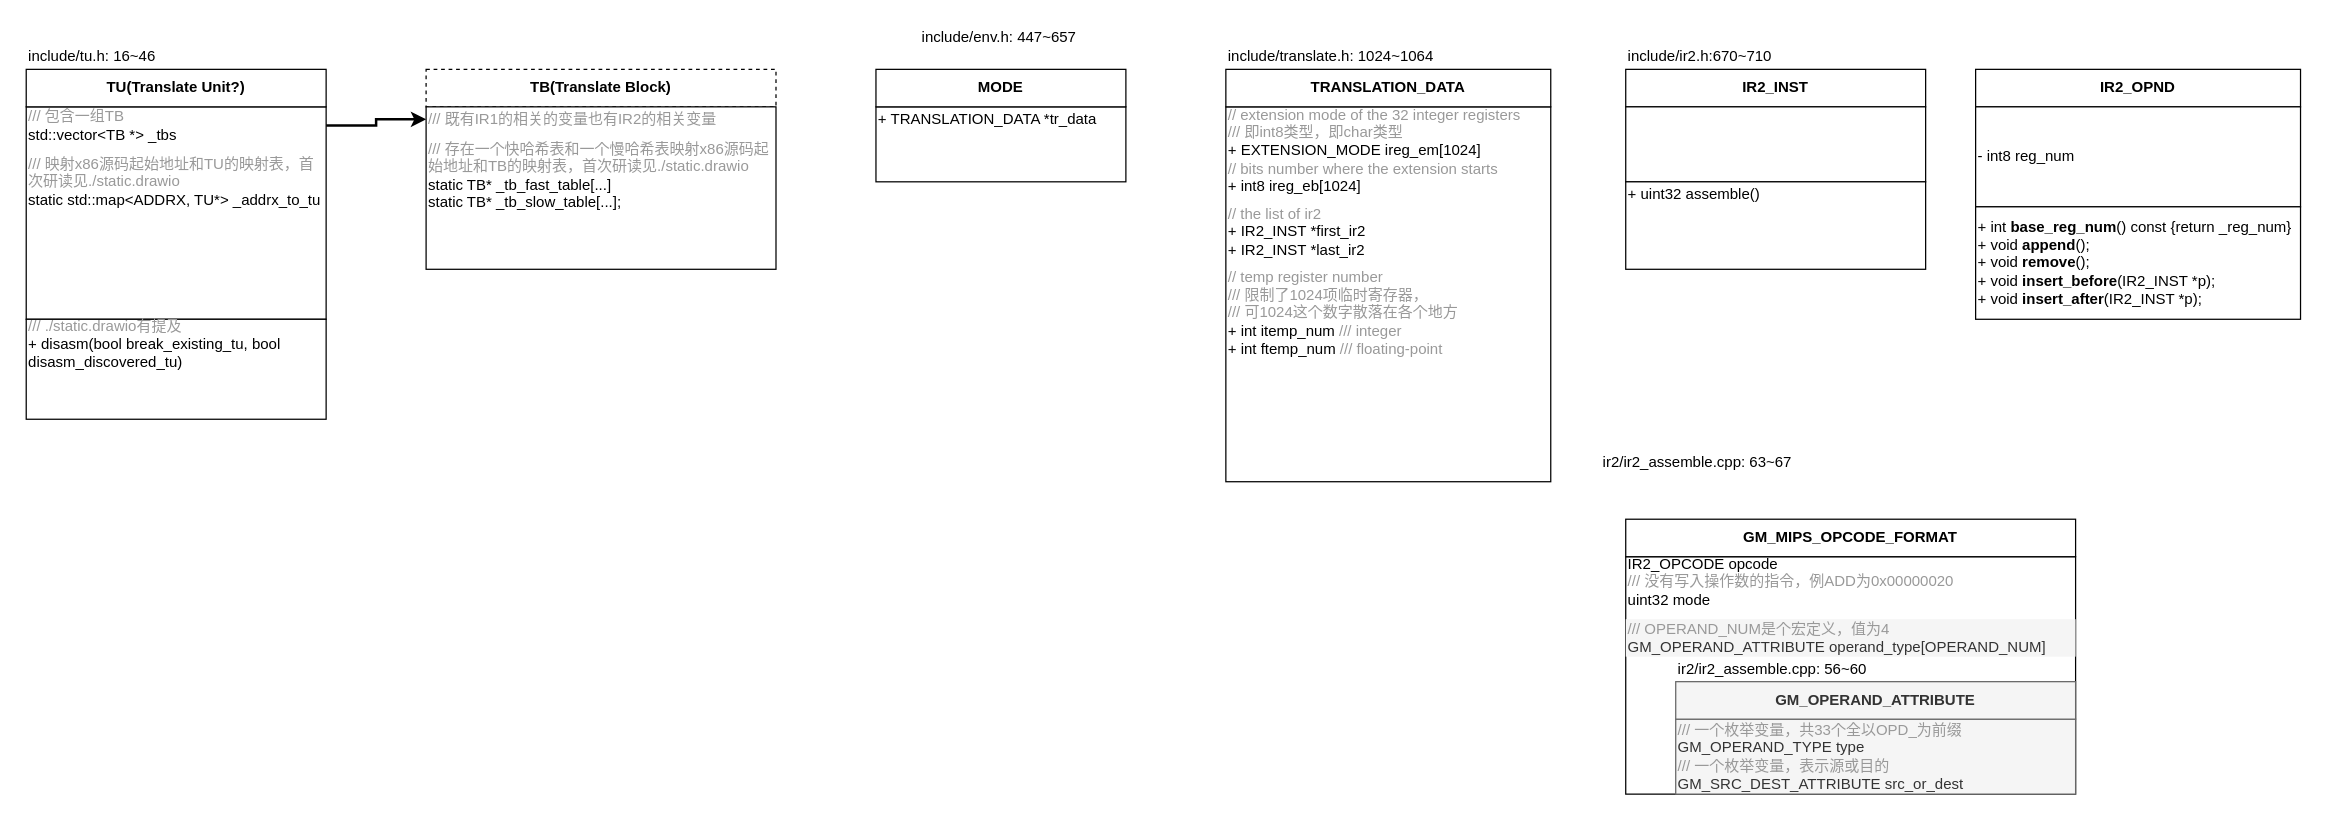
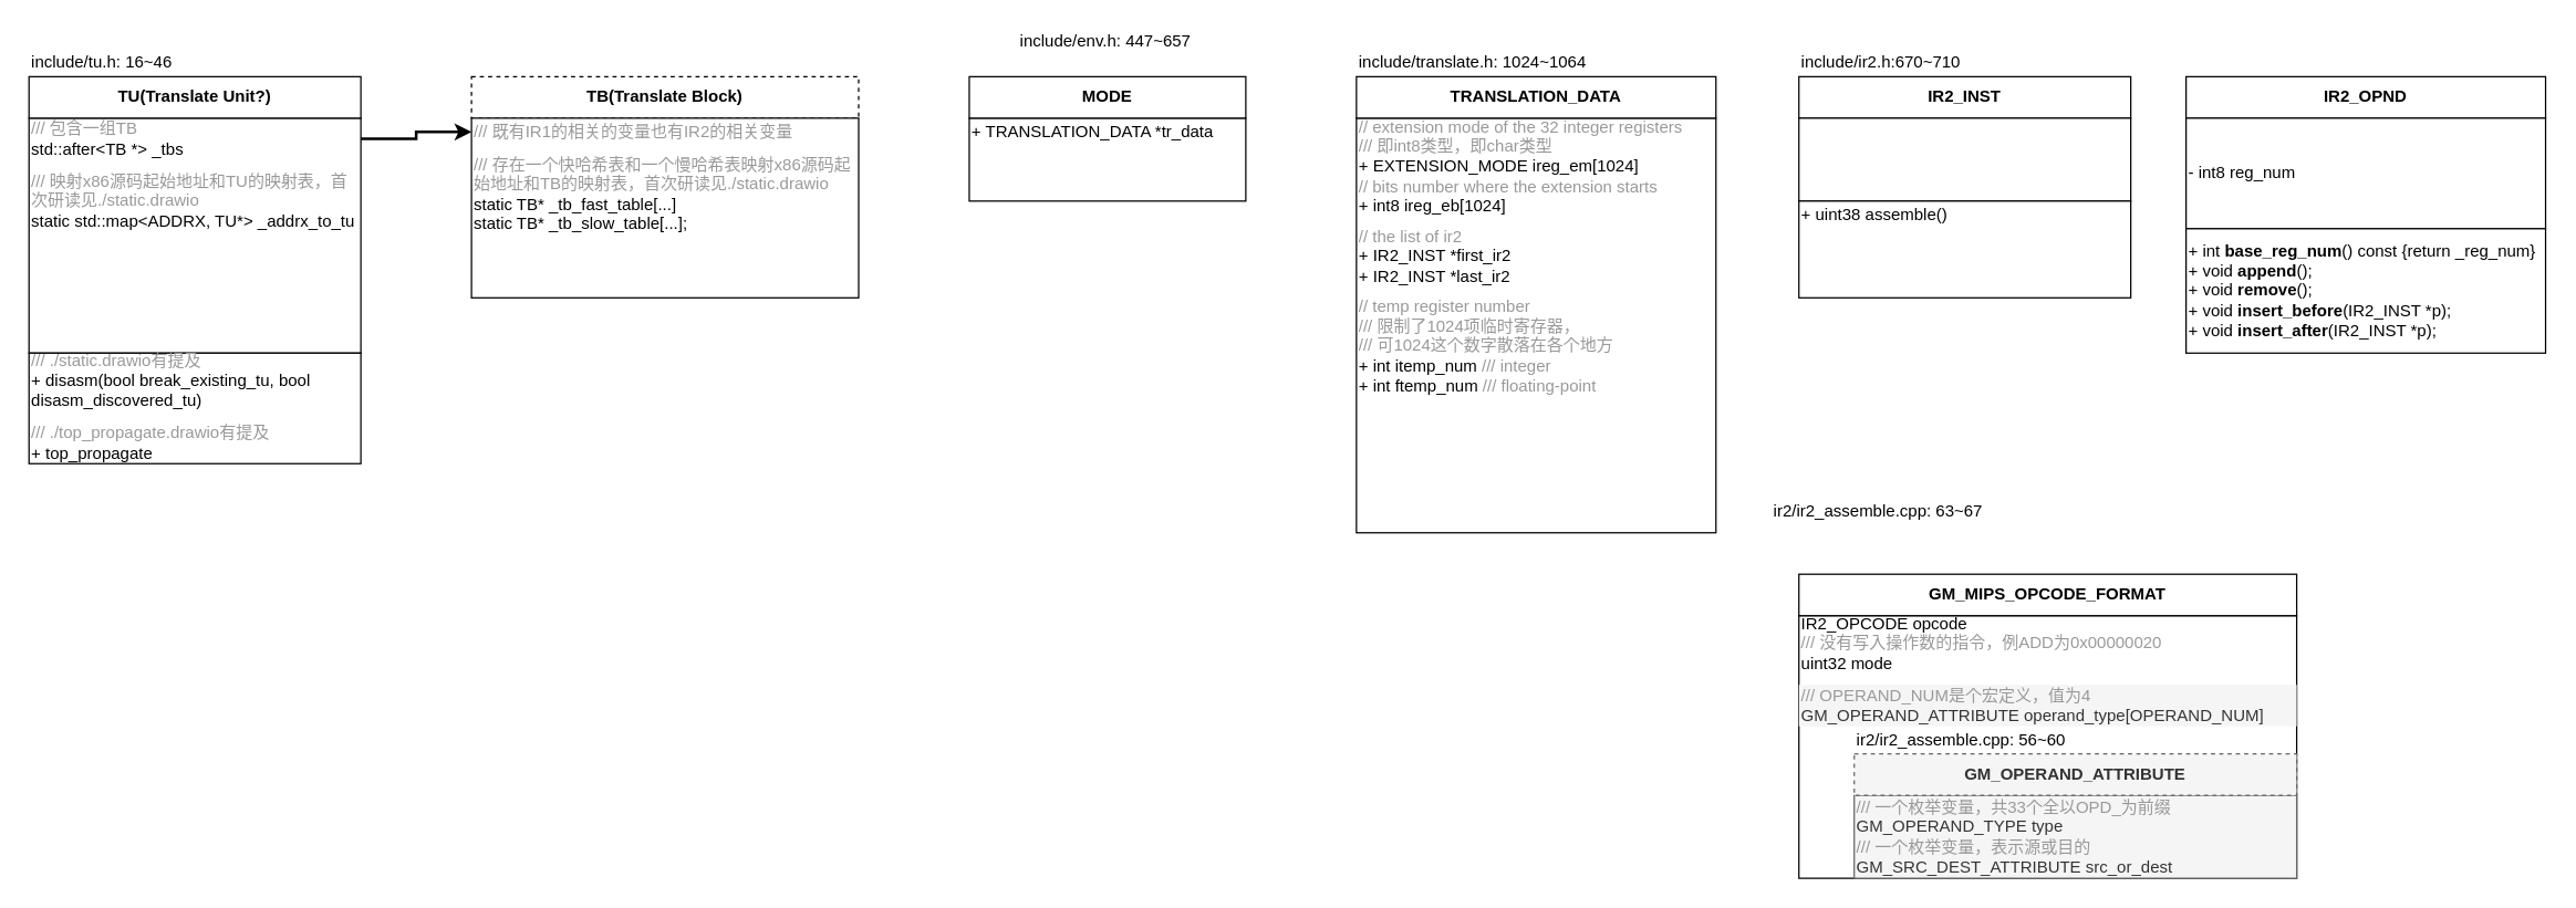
  <mxCell id="0" />
  <mxCell id="1" parent="0" />
  <mxCell id="2" value="" style="rounded=0;whiteSpace=wrap;html=1;fillColor=#ffffff;" parent="1" vertex="1"><mxGeometry x="1300" y="445" width="360" height="190" as="geometry" /></mxCell>
  <mxCell id="3" value="" style="rounded=0;whiteSpace=wrap;html=1;fillColor=#ffffff;" parent="1" vertex="1"><mxGeometry x="980" y="85" width="260" height="300" as="geometry" /></mxCell>
  <mxCell id="4" value="" style="rounded=0;whiteSpace=wrap;html=1;" parent="1" vertex="1"><mxGeometry x="700" y="85" width="200" height="60" as="geometry" /></mxCell>
  <mxCell id="5" value="&lt;font color=&quot;#999999&quot;&gt;// extension mode of the 32 integer registers&lt;br&gt;/// 即int8类型，即char类型&lt;/font&gt;&lt;br style=&quot;padding: 0px ; margin: 0px&quot;&gt;+ EXTENSION_MODE ireg_em[1024]&lt;br style=&quot;padding: 0px ; margin: 0px&quot;&gt;&lt;font color=&quot;#999999&quot;&gt;// bits number where the extension starts&lt;br style=&quot;padding: 0px ; margin: 0px&quot;&gt;&lt;/font&gt;+ int8 ireg_eb[1024]" style="rounded=0;whiteSpace=wrap;html=1;fontColor=#000000;align=left;fillColor=none;strokeColor=none;" parent="1" vertex="1"><mxGeometry x="980" y="85" width="260" height="70" as="geometry" /></mxCell>
  <mxCell id="6" value="&lt;b&gt;TRANSLATION_DATA&lt;/b&gt;" style="rounded=0;whiteSpace=wrap;html=1;fontColor=#000000;" parent="1" vertex="1"><mxGeometry x="980" y="55" width="260" height="30" as="geometry" /></mxCell>
  <mxCell id="7" value="&lt;b&gt;IR2_OPND&lt;/b&gt;" style="rounded=0;whiteSpace=wrap;html=1;fontColor=#000000;" parent="1" vertex="1"><mxGeometry x="1580" y="55" width="260" height="30" as="geometry" /></mxCell>
  <mxCell id="8" value="- int8 reg_num" style="rounded=0;whiteSpace=wrap;html=1;fontColor=#000000;align=left;" parent="1" vertex="1"><mxGeometry x="1580" y="85" width="260" height="80" as="geometry" /></mxCell>
  <mxCell id="9" value="+ int &lt;b&gt;base_reg_num&lt;/b&gt;() const {return _reg_num}&lt;br&gt;+ void &lt;b&gt;append&lt;/b&gt;();&lt;br&gt;+ void &lt;b&gt;remove&lt;/b&gt;();&lt;br&gt;+ void &lt;b&gt;insert_before&lt;/b&gt;(IR2_INST *p);&lt;br&gt;+ void &lt;b&gt;insert_after&lt;/b&gt;(IR2_INST *p);" style="rounded=0;whiteSpace=wrap;html=1;fontColor=#000000;align=left;" parent="1" vertex="1"><mxGeometry x="1580" y="165" width="260" height="90" as="geometry" /></mxCell>
  <mxCell id="10" value="include/translate.h: 1024~1064" style="text;html=1;resizable=0;points=[];autosize=1;align=left;verticalAlign=top;spacingTop=-4;fontColor=#000000;" parent="1" vertex="1"><mxGeometry x="980" y="35" width="180" height="20" as="geometry" /></mxCell>
  <mxCell id="11" value="&lt;b&gt;MODE&lt;/b&gt;" style="rounded=0;whiteSpace=wrap;html=1;" parent="1" vertex="1"><mxGeometry x="700" y="55" width="200" height="30" as="geometry" /></mxCell>
  <mxCell id="12" value="+ TRANSLATION_DATA *tr_data" style="rounded=0;whiteSpace=wrap;html=1;strokeColor=none;fillColor=none;align=left;" parent="1" vertex="1"><mxGeometry x="700" y="85" width="200" height="20" as="geometry" /></mxCell>
  <mxCell id="13" value="&lt;font color=&quot;#999999&quot;&gt;// temp register number&lt;br&gt;/// 限制了1024项临时寄存器，&lt;br&gt;/// 可1024这个数字散落在各个地方&lt;/font&gt;&lt;br&gt;+ int itemp_num &lt;font color=&quot;#999999&quot;&gt;/// integer&lt;/font&gt;&lt;br&gt;+ int ftemp_num &lt;font color=&quot;#999999&quot;&gt;/// floating-point&lt;/font&gt;" style="rounded=0;whiteSpace=wrap;html=1;fontColor=#000000;align=left;fillColor=none;strokeColor=none;" parent="1" vertex="1"><mxGeometry x="980" y="215" width="260" height="70" as="geometry" /></mxCell>
  <mxCell id="14" value="&lt;font color=&quot;#999999&quot;&gt;// the list of ir2&lt;/font&gt;&lt;br&gt;+ IR2_INST *first_ir2&lt;br&gt;+ IR2_INST *last_ir2&lt;br&gt;" style="rounded=0;whiteSpace=wrap;html=1;fillColor=none;align=left;strokeColor=none;" parent="1" vertex="1"><mxGeometry x="980" y="165" width="260" height="40" as="geometry" /></mxCell>
  <mxCell id="15" value="include/env.h: 447~657" style="text;html=1;resizable=0;points=[];autosize=1;align=left;verticalAlign=top;spacingTop=-4;" parent="1" vertex="1"><mxGeometry x="735" y="20" width="140" height="20" as="geometry" /></mxCell>
  <mxCell id="16" value="&lt;b&gt;IR2_INST&lt;/b&gt;" style="rounded=0;whiteSpace=wrap;html=1;fillColor=#ffffff;" parent="1" vertex="1"><mxGeometry x="1300" y="55" width="240" height="30" as="geometry" /></mxCell>
  <mxCell id="17" value="" style="rounded=0;whiteSpace=wrap;html=1;fillColor=#ffffff;" parent="1" vertex="1"><mxGeometry x="1300" y="85" width="240" height="60" as="geometry" /></mxCell>
  <mxCell id="18" value="" style="rounded=0;whiteSpace=wrap;html=1;fillColor=#ffffff;" parent="1" vertex="1"><mxGeometry x="1300" y="145" width="240" height="70" as="geometry" /></mxCell>
- <mxCell id="19" value="+ uint32 assemble()" style="rounded=0;whiteSpace=wrap;html=1;fillColor=none;strokeColor=none;align=left;" parent="1" vertex="1"><mxGeometry x="1300" y="145" width="240" height="20" as="geometry" /></mxCell>
+ <mxCell id="19" value="+ uint38 assemble()" style="rounded=0;whiteSpace=wrap;html=1;fillColor=none;strokeColor=none;align=left;" parent="1" vertex="1"><mxGeometry x="1300" y="145" width="240" height="20" as="geometry" /></mxCell>
  <mxCell id="20" value="include/ir2.h:670~710" style="text;html=1;resizable=0;points=[];autosize=1;align=left;verticalAlign=top;spacingTop=-4;" parent="1" vertex="1"><mxGeometry x="1300" y="35" width="130" height="20" as="geometry" /></mxCell>
  <mxCell id="21" value="&lt;b&gt;GM_MIPS_OPCODE_FORMAT&lt;/b&gt;" style="rounded=0;whiteSpace=wrap;html=1;fillColor=#ffffff;" parent="1" vertex="1"><mxGeometry x="1300" y="415" width="360" height="30" as="geometry" /></mxCell>
  <mxCell id="22" value="ir2/ir2_assemble.cpp: 63~67" style="text;html=1;resizable=0;points=[];autosize=1;align=left;verticalAlign=top;spacingTop=-4;" parent="1" vertex="1"><mxGeometry x="1280" y="360" width="170" height="20" as="geometry" /></mxCell>
  <mxCell id="23" value="IR2_OPCODE opcode&lt;br&gt;&lt;font color=&quot;#999999&quot;&gt;/// 没有写入操作数的指令，例ADD为0x00000020&lt;/font&gt;&lt;br&gt;uint32 mode" style="rounded=0;whiteSpace=wrap;html=1;align=left;fillColor=none;strokeColor=none;" parent="1" vertex="1"><mxGeometry x="1300" y="445" width="360" height="40" as="geometry" /></mxCell>
  <mxCell id="24" value="&lt;font color=&quot;#999999&quot;&gt;/// OPERAND_NUM是个宏定义，值为4&lt;/font&gt;&lt;br&gt;GM_OPERAND_ATTRIBUTE operand_type[OPERAND_NUM]" style="rounded=0;whiteSpace=wrap;html=1;align=left;fillColor=#f5f5f5;strokeColor=none;fontColor=#333333;" parent="1" vertex="1"><mxGeometry x="1300" y="495" width="360" height="30" as="geometry" /></mxCell>
  <mxCell id="25" value="ir2/ir2_assemble.cpp: 56~60" style="text;html=1;resizable=0;points=[];autosize=1;align=left;verticalAlign=top;spacingTop=-4;" parent="1" vertex="1"><mxGeometry x="1340" y="525" width="170" height="20" as="geometry" /></mxCell>
  <mxCell id="26" value="&lt;font color=&quot;#999999&quot;&gt;/// 一个枚举变量，共33个全以OPD_为前缀&lt;/font&gt;&lt;br&gt;GM_OPERAND_TYPE type&lt;br&gt;&lt;span style=&quot;color: rgb(153 , 153 , 153)&quot;&gt;/// 一个枚举变量，表示源或目的&lt;/span&gt;&lt;br&gt;GM_SRC_DEST_ATTRIBUTE src_or_dest" style="rounded=0;whiteSpace=wrap;html=1;fillColor=#f5f5f5;align=left;strokeColor=#666666;fontColor=#333333;" parent="1" vertex="1"><mxGeometry x="1340" y="575" width="320" height="60" as="geometry" /></mxCell>
- <mxCell id="27" value="&lt;b&gt;GM_OPERAND_ATTRIBUTE&lt;/b&gt;" style="rounded=0;whiteSpace=wrap;html=1;fillColor=#f5f5f5;strokeColor=#666666;fontColor=#333333;" parent="1" vertex="1"><mxGeometry x="1340" y="545" width="320" height="30" as="geometry" /></mxCell>
+ <mxCell id="27" value="&lt;b&gt;GM_OPERAND_ATTRIBUTE&lt;/b&gt;" style="rounded=0;whiteSpace=wrap;html=1;fillColor=#f5f5f5;strokeColor=#666666;fontColor=#333333;dashed=1;" parent="1" vertex="1"><mxGeometry x="1340" y="545" width="320" height="30" as="geometry" /></mxCell>
  <mxCell id="28" value="&lt;b&gt;TB(Translate Block)&lt;/b&gt;" style="rounded=0;whiteSpace=wrap;html=1;fillColor=#ffffff;dashed=1;" parent="1" vertex="1"><mxGeometry x="340" y="55" width="280" height="30" as="geometry" /></mxCell>
  <mxCell id="29" value="" style="rounded=0;whiteSpace=wrap;html=1;fillColor=#ffffff;align=left;" parent="1" vertex="1"><mxGeometry x="340" y="85" width="280" height="130" as="geometry" /></mxCell>
  <mxCell id="30" style="edgeStyle=orthogonalEdgeStyle;rounded=0;orthogonalLoop=1;jettySize=auto;html=1;strokeWidth=2;" parent="1" source="36" target="32" edge="1"><mxGeometry relative="1" as="geometry" /></mxCell>
  <mxCell id="31" value="&lt;font color=&quot;#999999&quot;&gt;/// 存在一个快哈希表和一个慢哈希表映射x86源码起始地址和TB的映射表，首次研读见./static.drawio&lt;/font&gt;&lt;br&gt;static TB* _tb_fast_table[...]&lt;br&gt;static TB* _tb_slow_table[...];" style="rounded=0;whiteSpace=wrap;html=1;fillColor=none;align=left;strokeColor=none;" parent="1" vertex="1"><mxGeometry x="340" y="115" width="280" height="50" as="geometry" /></mxCell>
  <mxCell id="32" value="&lt;span style=&quot;color: rgb(153 , 153 , 153)&quot;&gt;/// 既有IR1的相关的变量也有IR2的相关变量&lt;/span&gt;" style="rounded=0;whiteSpace=wrap;html=1;fillColor=none;align=left;strokeColor=none;" parent="1" vertex="1"><mxGeometry x="340" y="85" width="280" height="20" as="geometry" /></mxCell>
  <mxCell id="33" value="" style="rounded=0;whiteSpace=wrap;html=1;fillColor=#ffffff;align=left;" parent="1" vertex="1"><mxGeometry x="20" y="85" width="240" height="170" as="geometry" /></mxCell>
  <mxCell id="34" value="&lt;b&gt;TU(Translate Unit?)&lt;/b&gt;" style="rounded=0;whiteSpace=wrap;html=1;fillColor=#ffffff;" parent="1" vertex="1"><mxGeometry x="20" y="55" width="240" height="30" as="geometry" /></mxCell>
  <mxCell id="35" value="include/tu.h: 16~46" style="text;html=1;resizable=0;points=[];autosize=1;align=left;verticalAlign=top;spacingTop=-4;" parent="1" vertex="1"><mxGeometry x="20" y="35" width="120" height="20" as="geometry" /></mxCell>
- <mxCell id="36" value="&lt;font color=&quot;#999999&quot;&gt;/// 包含一组TB&lt;/font&gt;&lt;br&gt;std::vector&amp;lt;TB *&amp;gt; _tbs" style="rounded=0;whiteSpace=wrap;html=1;fillColor=none;align=left;strokeColor=none;" parent="1" vertex="1"><mxGeometry x="20" y="85" width="240" height="30" as="geometry" /></mxCell>
+ <mxCell id="36" value="&lt;font color=&quot;#999999&quot;&gt;/// 包含一组TB&lt;/font&gt;&lt;br&gt;std::after&amp;lt;TB *&amp;gt; _tbs" style="rounded=0;whiteSpace=wrap;html=1;fillColor=none;align=left;strokeColor=none;" parent="1" vertex="1"><mxGeometry x="20" y="85" width="240" height="30" as="geometry" /></mxCell>
  <mxCell id="37" value="" style="rounded=0;whiteSpace=wrap;html=1;" parent="1" vertex="1"><mxGeometry x="20" y="255" width="240" height="80" as="geometry" /></mxCell>
  <mxCell id="38" value="&lt;font color=&quot;#999999&quot;&gt;/// ./static.drawio有提及&lt;/font&gt;&lt;br&gt;+ disasm(bool break_existing_tu, bool disasm_discovered_tu)" style="rounded=0;whiteSpace=wrap;html=1;fillColor=none;align=left;strokeColor=none;" parent="1" vertex="1"><mxGeometry x="20" y="255" width="240" height="40" as="geometry" /></mxCell>
  <mxCell id="39" value="&lt;font color=&quot;#999999&quot;&gt;/// 映射x86源码起始地址和TU的映射表，首次研读见./static.drawio&lt;br&gt;&lt;/font&gt;static std::map&amp;lt;ADDRX, TU*&amp;gt; _addrx_to_tu" style="rounded=0;whiteSpace=wrap;html=1;fillColor=none;align=left;strokeColor=none;" parent="1" vertex="1"><mxGeometry x="20" y="125" width="240" height="40" as="geometry" /></mxCell>
+ <mxCell id="40" value="&lt;font color=&quot;#999999&quot;&gt;/// ./top_propagate.drawio有提及&lt;/font&gt;&lt;br&gt;+ top_propagate" style="rounded=0;whiteSpace=wrap;html=1;fillColor=none;align=left;strokeColor=none;" vertex="1" parent="1"><mxGeometry x="20" y="305" width="240" height="30" as="geometry" /></mxCell>
